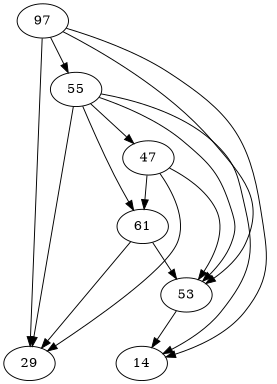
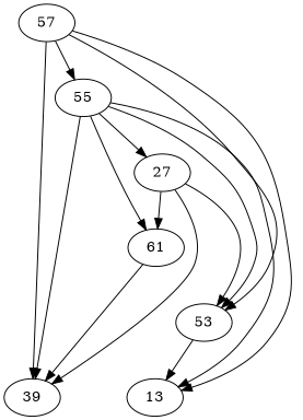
  strict digraph {
    node [weight=0]
    edge [weight=0]
-   47
-   29
+   47 [label=27]
+   29 [label=39]
    53
    61
-   13 [label=14]
-   97
+   13
+   97 [label=57]
    n7 [label=55]
    47 -> 29
    47 -> 53
    47 -> 61
    53 -> 13
    61 -> 29
-   61 -> 53
    97 -> 29
    97 -> 53
    97 -> 13
    97 -> n7
    n7 -> 47
    n7 -> 29
    n7 -> 53
    n7 -> 61
    n7 -> 13
  }
